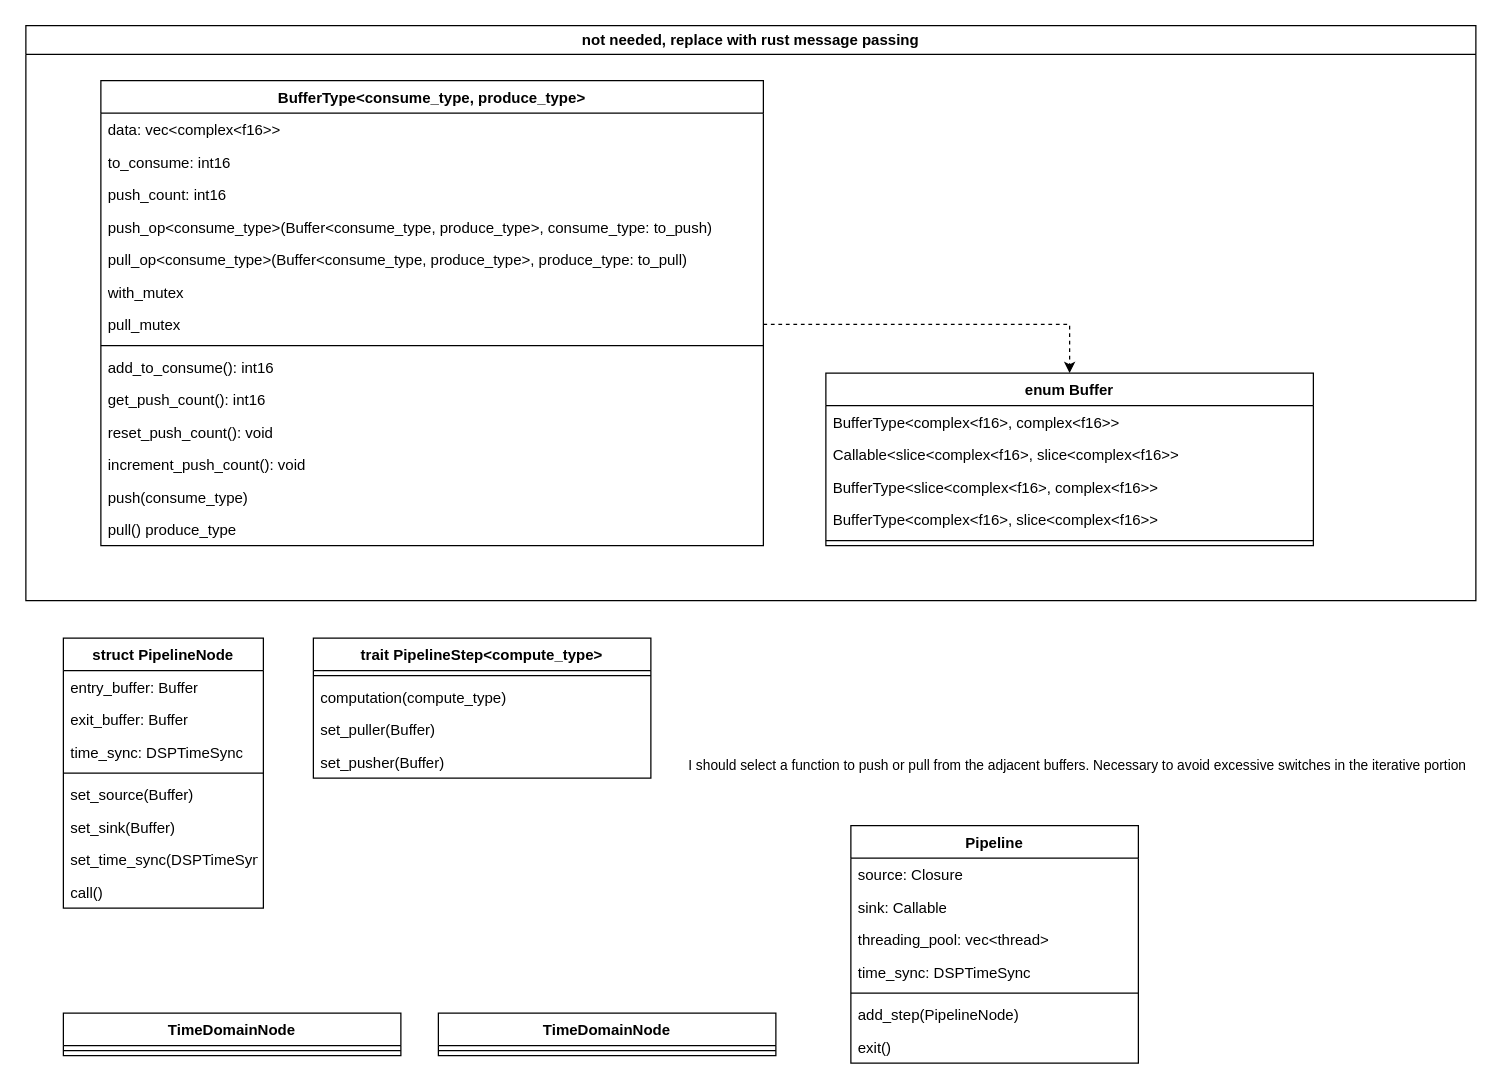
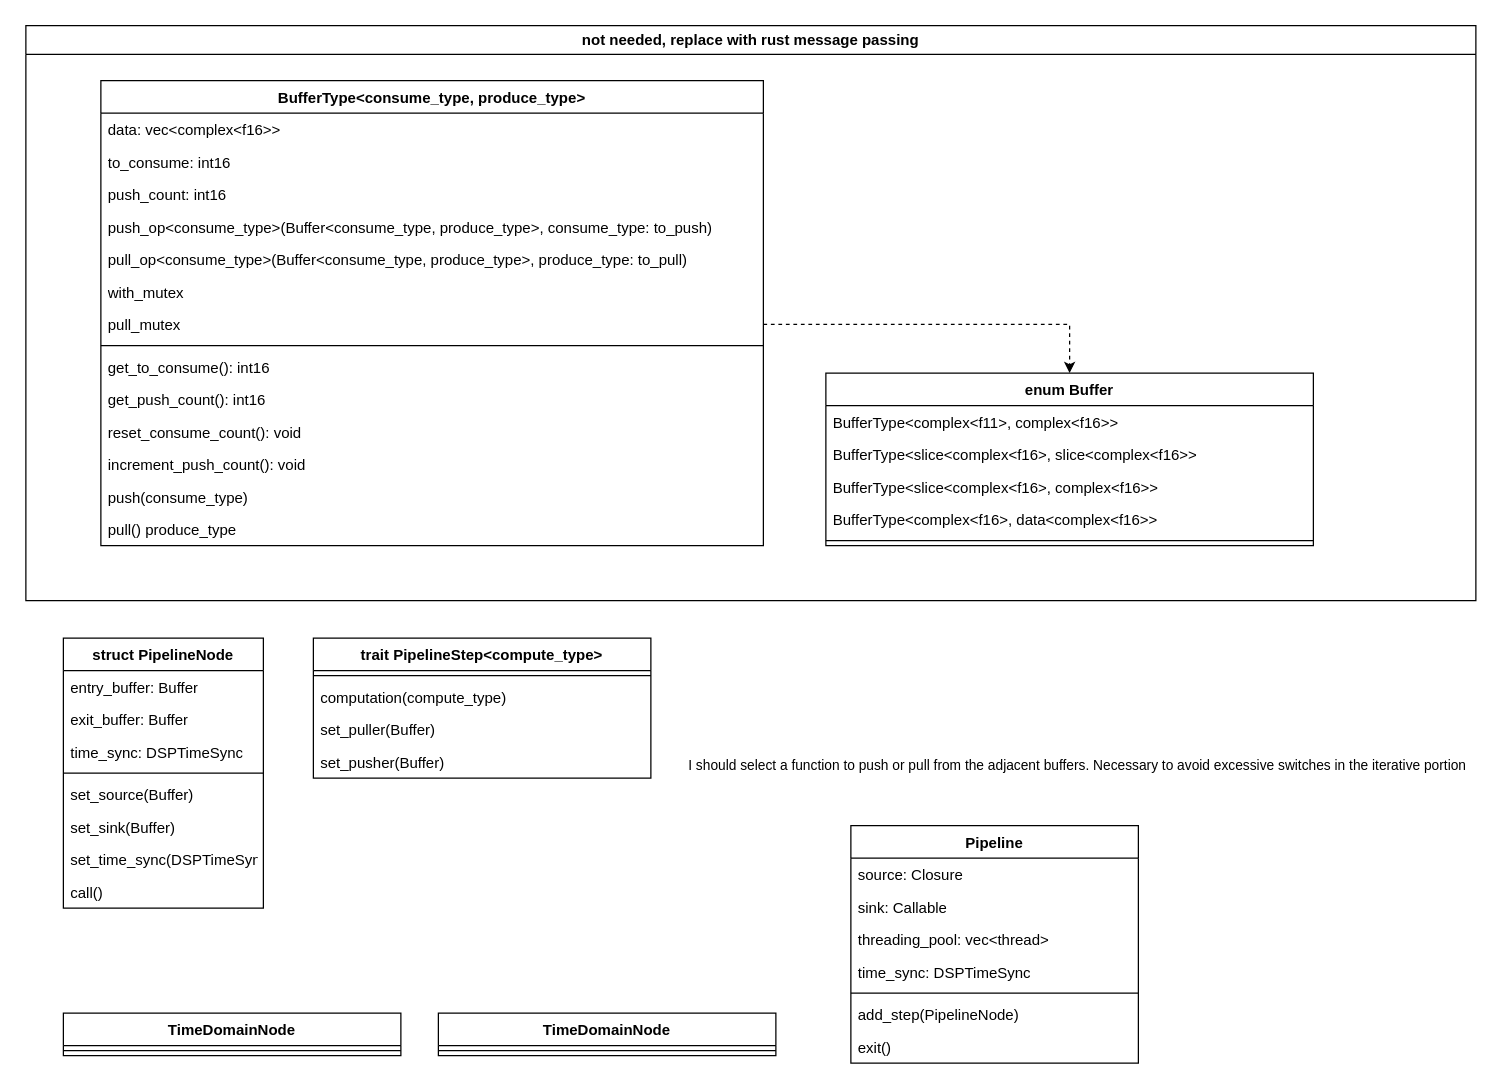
  <mxCell id="0" />
  <mxCell id="1" parent="0" />
  <mxCell id="2" value="struct PipelineNode" style="swimlane;fontStyle=1;align=center;verticalAlign=top;childLayout=stackLayout;horizontal=1;startSize=26;horizontalStack=0;resizeParent=1;resizeParentMax=0;resizeLast=0;collapsible=1;marginBottom=0;whiteSpace=wrap;html=1;" parent="1" vertex="1"><mxGeometry x="50" y="510" width="160" height="216" as="geometry" /></mxCell>
  <mxCell id="3" value="entry_buffer: Buffer" style="text;strokeColor=none;fillColor=none;align=left;verticalAlign=top;spacingLeft=4;spacingRight=4;overflow=hidden;rotatable=0;points=[[0,0.5],[1,0.5]];portConstraint=eastwest;whiteSpace=wrap;html=1;" parent="2" vertex="1"><mxGeometry y="26" width="160" height="26" as="geometry" /></mxCell>
  <mxCell id="4" value="exit_buffer: Buffer" style="text;strokeColor=none;fillColor=none;align=left;verticalAlign=top;spacingLeft=4;spacingRight=4;overflow=hidden;rotatable=0;points=[[0,0.5],[1,0.5]];portConstraint=eastwest;whiteSpace=wrap;html=1;" parent="2" vertex="1"><mxGeometry y="52" width="160" height="26" as="geometry" /></mxCell>
  <mxCell id="5" value="time_sync: DSPTimeSync" style="text;strokeColor=none;fillColor=none;align=left;verticalAlign=top;spacingLeft=4;spacingRight=4;overflow=hidden;rotatable=0;points=[[0,0.5],[1,0.5]];portConstraint=eastwest;whiteSpace=wrap;html=1;" parent="2" vertex="1"><mxGeometry y="78" width="160" height="26" as="geometry" /></mxCell>
  <mxCell id="6" value="" style="line;strokeWidth=1;fillColor=none;align=left;verticalAlign=middle;spacingTop=-1;spacingLeft=3;spacingRight=3;rotatable=0;labelPosition=right;points=[];portConstraint=eastwest;strokeColor=inherit;" parent="2" vertex="1"><mxGeometry y="104" width="160" height="8" as="geometry" /></mxCell>
  <mxCell id="7" value="set_source(Buffer)" style="text;strokeColor=none;fillColor=none;align=left;verticalAlign=top;spacingLeft=4;spacingRight=4;overflow=hidden;rotatable=0;points=[[0,0.5],[1,0.5]];portConstraint=eastwest;whiteSpace=wrap;html=1;" parent="2" vertex="1"><mxGeometry y="112" width="160" height="26" as="geometry" /></mxCell>
  <mxCell id="8" value="set_sink(Buffer)" style="text;strokeColor=none;fillColor=none;align=left;verticalAlign=top;spacingLeft=4;spacingRight=4;overflow=hidden;rotatable=0;points=[[0,0.5],[1,0.5]];portConstraint=eastwest;whiteSpace=wrap;html=1;" parent="2" vertex="1"><mxGeometry y="138" width="160" height="26" as="geometry" /></mxCell>
  <mxCell id="9" value="set_time_sync(DSPTimeSync)" style="text;strokeColor=none;fillColor=none;align=left;verticalAlign=top;spacingLeft=4;spacingRight=4;overflow=hidden;rotatable=0;points=[[0,0.5],[1,0.5]];portConstraint=eastwest;whiteSpace=wrap;html=1;" parent="2" vertex="1"><mxGeometry y="164" width="160" height="26" as="geometry" /></mxCell>
  <mxCell id="10" value="call()" style="text;strokeColor=none;fillColor=none;align=left;verticalAlign=top;spacingLeft=4;spacingRight=4;overflow=hidden;rotatable=0;points=[[0,0.5],[1,0.5]];portConstraint=eastwest;whiteSpace=wrap;html=1;" parent="2" vertex="1"><mxGeometry y="190" width="160" height="26" as="geometry" /></mxCell>
  <mxCell id="11" value="trait PipelineStep&amp;lt;compute_type&amp;gt;" style="swimlane;fontStyle=1;align=center;verticalAlign=top;childLayout=stackLayout;horizontal=1;startSize=26;horizontalStack=0;resizeParent=1;resizeParentMax=0;resizeLast=0;collapsible=1;marginBottom=0;whiteSpace=wrap;html=1;" parent="1" vertex="1"><mxGeometry x="250" y="510" width="270" height="112" as="geometry" /></mxCell>
  <mxCell id="12" value="" style="line;strokeWidth=1;fillColor=none;align=left;verticalAlign=middle;spacingTop=-1;spacingLeft=3;spacingRight=3;rotatable=0;labelPosition=right;points=[];portConstraint=eastwest;strokeColor=inherit;" parent="11" vertex="1"><mxGeometry y="26" width="270" height="8" as="geometry" /></mxCell>
  <mxCell id="13" value="computation(compute_type)" style="text;strokeColor=none;fillColor=none;align=left;verticalAlign=top;spacingLeft=4;spacingRight=4;overflow=hidden;rotatable=0;points=[[0,0.5],[1,0.5]];portConstraint=eastwest;whiteSpace=wrap;html=1;" parent="11" vertex="1"><mxGeometry y="34" width="270" height="26" as="geometry" /></mxCell>
  <mxCell id="14" value="set_puller(Buffer)" style="text;strokeColor=none;fillColor=none;align=left;verticalAlign=top;spacingLeft=4;spacingRight=4;overflow=hidden;rotatable=0;points=[[0,0.5],[1,0.5]];portConstraint=eastwest;whiteSpace=wrap;html=1;" parent="11" vertex="1"><mxGeometry y="60" width="270" height="26" as="geometry" /></mxCell>
  <mxCell id="15" value="set_pusher(Buffer)" style="text;strokeColor=none;fillColor=none;align=left;verticalAlign=top;spacingLeft=4;spacingRight=4;overflow=hidden;rotatable=0;points=[[0,0.5],[1,0.5]];portConstraint=eastwest;whiteSpace=wrap;html=1;" parent="11" vertex="1"><mxGeometry y="86" width="270" height="26" as="geometry" /></mxCell>
  <mxCell id="16" style="edgeStyle=orthogonalEdgeStyle;rounded=0;orthogonalLoop=1;jettySize=auto;html=1;exitX=1;exitY=0.5;exitDx=0;exitDy=0;" parent="11" source="15" edge="1" target="15"><mxGeometry relative="1" as="geometry"><mxPoint x="40" y="203" as="targetPoint" /></mxGeometry></mxCell>
  <mxCell id="17" value="&lt;div&gt;I should select a function to push or pull from the adjacent buffers. Necessary to avoid excessive switches in the iterative portion&lt;br&gt;&lt;/div&gt;" style="edgeLabel;html=1;align=center;verticalAlign=middle;resizable=0;points=[];" parent="16" vertex="1" connectable="0"><mxGeometry x="0.255" y="2" relative="1" as="geometry"><mxPoint x="340" y="2" as="offset" /></mxGeometry></mxCell>
  <mxCell id="18" value="TimeDomainNode" style="swimlane;fontStyle=1;align=center;verticalAlign=top;childLayout=stackLayout;horizontal=1;startSize=26;horizontalStack=0;resizeParent=1;resizeParentMax=0;resizeLast=0;collapsible=1;marginBottom=0;whiteSpace=wrap;html=1;" parent="1" vertex="1"><mxGeometry x="50" y="810" width="270" height="34" as="geometry" /></mxCell>
  <mxCell id="19" value="" style="line;strokeWidth=1;fillColor=none;align=left;verticalAlign=middle;spacingTop=-1;spacingLeft=3;spacingRight=3;rotatable=0;labelPosition=right;points=[];portConstraint=eastwest;strokeColor=inherit;" parent="18" vertex="1"><mxGeometry y="26" width="270" height="8" as="geometry" /></mxCell>
  <mxCell id="20" value="TimeDomainNode" style="swimlane;fontStyle=1;align=center;verticalAlign=top;childLayout=stackLayout;horizontal=1;startSize=26;horizontalStack=0;resizeParent=1;resizeParentMax=0;resizeLast=0;collapsible=1;marginBottom=0;whiteSpace=wrap;html=1;" parent="1" vertex="1"><mxGeometry x="350" y="810" width="270" height="34" as="geometry" /></mxCell>
  <mxCell id="21" value="" style="line;strokeWidth=1;fillColor=none;align=left;verticalAlign=middle;spacingTop=-1;spacingLeft=3;spacingRight=3;rotatable=0;labelPosition=right;points=[];portConstraint=eastwest;strokeColor=inherit;" parent="20" vertex="1"><mxGeometry y="26" width="270" height="8" as="geometry" /></mxCell>
  <mxCell id="22" value="Pipeline" style="swimlane;fontStyle=1;align=center;verticalAlign=top;childLayout=stackLayout;horizontal=1;startSize=26;horizontalStack=0;resizeParent=1;resizeParentMax=0;resizeLast=0;collapsible=1;marginBottom=0;whiteSpace=wrap;html=1;" vertex="1" parent="1"><mxGeometry x="680" y="660" width="230" height="190" as="geometry" /></mxCell>
  <mxCell id="23" value="source: Closure" style="text;strokeColor=none;fillColor=none;align=left;verticalAlign=top;spacingLeft=4;spacingRight=4;overflow=hidden;rotatable=0;points=[[0,0.5],[1,0.5]];portConstraint=eastwest;whiteSpace=wrap;html=1;" vertex="1" parent="22"><mxGeometry y="26" width="230" height="26" as="geometry" /></mxCell>
  <mxCell id="24" value="sink: Callable&lt;div&gt;&lt;br&gt;&lt;/div&gt;" style="text;strokeColor=none;fillColor=none;align=left;verticalAlign=top;spacingLeft=4;spacingRight=4;overflow=hidden;rotatable=0;points=[[0,0.5],[1,0.5]];portConstraint=eastwest;whiteSpace=wrap;html=1;" vertex="1" parent="22"><mxGeometry y="52" width="230" height="26" as="geometry" /></mxCell>
  <mxCell id="25" value="threading_pool: vec&amp;lt;thread&amp;gt;" style="text;strokeColor=none;fillColor=none;align=left;verticalAlign=top;spacingLeft=4;spacingRight=4;overflow=hidden;rotatable=0;points=[[0,0.5],[1,0.5]];portConstraint=eastwest;whiteSpace=wrap;html=1;" vertex="1" parent="22"><mxGeometry y="78" width="230" height="26" as="geometry" /></mxCell>
  <mxCell id="26" value="time_sync: DSPTimeSync" style="text;strokeColor=none;fillColor=none;align=left;verticalAlign=top;spacingLeft=4;spacingRight=4;overflow=hidden;rotatable=0;points=[[0,0.5],[1,0.5]];portConstraint=eastwest;whiteSpace=wrap;html=1;" vertex="1" parent="22"><mxGeometry y="104" width="230" height="26" as="geometry" /></mxCell>
  <mxCell id="27" value="" style="line;strokeWidth=1;fillColor=none;align=left;verticalAlign=middle;spacingTop=-1;spacingLeft=3;spacingRight=3;rotatable=0;labelPosition=right;points=[];portConstraint=eastwest;strokeColor=inherit;" vertex="1" parent="22"><mxGeometry y="130" width="230" height="8" as="geometry" /></mxCell>
  <mxCell id="28" value="add_step(PipelineNode)" style="text;strokeColor=none;fillColor=none;align=left;verticalAlign=top;spacingLeft=4;spacingRight=4;overflow=hidden;rotatable=0;points=[[0,0.5],[1,0.5]];portConstraint=eastwest;whiteSpace=wrap;html=1;" vertex="1" parent="22"><mxGeometry y="138" width="230" height="26" as="geometry" /></mxCell>
  <mxCell id="29" value="exit()" style="text;strokeColor=none;fillColor=none;align=left;verticalAlign=top;spacingLeft=4;spacingRight=4;overflow=hidden;rotatable=0;points=[[0,0.5],[1,0.5]];portConstraint=eastwest;whiteSpace=wrap;html=1;" vertex="1" parent="22"><mxGeometry y="164" width="230" height="26" as="geometry" /></mxCell>
  <mxCell id="30" value="not needed, replace with rust message passing" style="swimlane;whiteSpace=wrap;html=1;" vertex="1" parent="1"><mxGeometry y="20" width="1160" height="460" as="geometry" x="20" /></mxCell>
  <mxCell id="31" value="enum Buffer" style="swimlane;fontStyle=1;align=center;verticalAlign=top;childLayout=stackLayout;horizontal=1;startSize=26;horizontalStack=0;resizeParent=1;resizeParentMax=0;resizeLast=0;collapsible=1;marginBottom=0;whiteSpace=wrap;html=1;" parent="30" vertex="1"><mxGeometry x="640" y="278" width="390" height="138" as="geometry" /></mxCell>
- <mxCell id="32" value="BufferType&amp;lt;complex&amp;lt;f16&amp;gt;, complex&amp;lt;f16&amp;gt;&amp;gt;" style="text;strokeColor=none;fillColor=none;align=left;verticalAlign=top;spacingLeft=4;spacingRight=4;overflow=hidden;rotatable=0;points=[[0,0.5],[1,0.5]];portConstraint=eastwest;whiteSpace=wrap;html=1;" parent="31" vertex="1"><mxGeometry y="26" width="390" height="26" as="geometry" /></mxCell>
- <mxCell id="33" value="Callable&amp;lt;slice&amp;lt;complex&amp;lt;f16&amp;gt;, slice&amp;lt;complex&amp;lt;f16&amp;gt;&amp;gt;" style="text;strokeColor=none;fillColor=none;align=left;verticalAlign=top;spacingLeft=4;spacingRight=4;overflow=hidden;rotatable=0;points=[[0,0.5],[1,0.5]];portConstraint=eastwest;whiteSpace=wrap;html=1;" parent="31" vertex="1"><mxGeometry y="52" width="390" height="26" as="geometry" /></mxCell>
+ <mxCell id="32" value="BufferType&amp;lt;complex&amp;lt;f11&amp;gt;, complex&amp;lt;f16&amp;gt;&amp;gt;" style="text;strokeColor=none;fillColor=none;align=left;verticalAlign=top;spacingLeft=4;spacingRight=4;overflow=hidden;rotatable=0;points=[[0,0.5],[1,0.5]];portConstraint=eastwest;whiteSpace=wrap;html=1;" parent="31" vertex="1"><mxGeometry y="26" width="390" height="26" as="geometry" /></mxCell>
+ <mxCell id="33" value="BufferType&amp;lt;slice&amp;lt;complex&amp;lt;f16&amp;gt;, slice&amp;lt;complex&amp;lt;f16&amp;gt;&amp;gt;" style="text;strokeColor=none;fillColor=none;align=left;verticalAlign=top;spacingLeft=4;spacingRight=4;overflow=hidden;rotatable=0;points=[[0,0.5],[1,0.5]];portConstraint=eastwest;whiteSpace=wrap;html=1;" parent="31" vertex="1"><mxGeometry y="52" width="390" height="26" as="geometry" /></mxCell>
  <mxCell id="34" value="BufferType&amp;lt;slice&amp;lt;complex&amp;lt;f16&amp;gt;, complex&amp;lt;f16&amp;gt;&amp;gt;" style="text;strokeColor=none;fillColor=none;align=left;verticalAlign=top;spacingLeft=4;spacingRight=4;overflow=hidden;rotatable=0;points=[[0,0.5],[1,0.5]];portConstraint=eastwest;whiteSpace=wrap;html=1;" parent="31" vertex="1"><mxGeometry y="78" width="390" height="26" as="geometry" /></mxCell>
- <mxCell id="35" value="BufferType&amp;lt;complex&amp;lt;f16&amp;gt;, slice&amp;lt;complex&amp;lt;f16&amp;gt;&amp;gt;" style="text;strokeColor=none;fillColor=none;align=left;verticalAlign=top;spacingLeft=4;spacingRight=4;overflow=hidden;rotatable=0;points=[[0,0.5],[1,0.5]];portConstraint=eastwest;whiteSpace=wrap;html=1;" parent="31" vertex="1"><mxGeometry y="104" width="390" height="26" as="geometry" /></mxCell>
+ <mxCell id="35" value="BufferType&amp;lt;complex&amp;lt;f16&amp;gt;, data&amp;lt;complex&amp;lt;f16&amp;gt;&amp;gt;" style="text;strokeColor=none;fillColor=none;align=left;verticalAlign=top;spacingLeft=4;spacingRight=4;overflow=hidden;rotatable=0;points=[[0,0.5],[1,0.5]];portConstraint=eastwest;whiteSpace=wrap;html=1;" parent="31" vertex="1"><mxGeometry y="104" width="390" height="26" as="geometry" /></mxCell>
  <mxCell id="36" value="" style="line;strokeWidth=1;fillColor=none;align=left;verticalAlign=middle;spacingTop=-1;spacingLeft=3;spacingRight=3;rotatable=0;labelPosition=right;points=[];portConstraint=eastwest;strokeColor=inherit;" parent="31" vertex="1"><mxGeometry y="130" width="390" height="8" as="geometry" /></mxCell>
  <mxCell id="37" style="edgeStyle=orthogonalEdgeStyle;rounded=0;orthogonalLoop=1;jettySize=auto;html=1;dashed=1;" parent="30" source="45" target="31" edge="1"><mxGeometry relative="1" as="geometry" /></mxCell>
  <mxCell id="38" value="BufferType&amp;lt;consume_type, produce_type&amp;gt;" style="swimlane;fontStyle=1;align=center;verticalAlign=top;childLayout=stackLayout;horizontal=1;startSize=26;horizontalStack=0;resizeParent=1;resizeParentMax=0;resizeLast=0;collapsible=1;marginBottom=0;whiteSpace=wrap;html=1;" parent="30" vertex="1"><mxGeometry x="60" y="44" width="530" height="372" as="geometry" /></mxCell>
  <mxCell id="39" value="data: vec&amp;lt;complex&amp;lt;f16&amp;gt;&amp;gt;" style="text;strokeColor=none;fillColor=none;align=left;verticalAlign=top;spacingLeft=4;spacingRight=4;overflow=hidden;rotatable=0;points=[[0,0.5],[1,0.5]];portConstraint=eastwest;whiteSpace=wrap;html=1;" parent="38" vertex="1"><mxGeometry y="26" width="530" height="26" as="geometry" /></mxCell>
  <mxCell id="40" value="to_consume: int16" style="text;strokeColor=none;fillColor=none;align=left;verticalAlign=top;spacingLeft=4;spacingRight=4;overflow=hidden;rotatable=0;points=[[0,0.5],[1,0.5]];portConstraint=eastwest;whiteSpace=wrap;html=1;" parent="38" vertex="1"><mxGeometry y="52" width="530" height="26" as="geometry" /></mxCell>
  <mxCell id="41" value="push_count: int16" style="text;strokeColor=none;fillColor=none;align=left;verticalAlign=top;spacingLeft=4;spacingRight=4;overflow=hidden;rotatable=0;points=[[0,0.5],[1,0.5]];portConstraint=eastwest;whiteSpace=wrap;html=1;" parent="38" vertex="1"><mxGeometry y="78" width="530" height="26" as="geometry" /></mxCell>
  <mxCell id="42" value="push_op&amp;lt;consume_type&amp;gt;(Buffer&amp;lt;consume_type, produce_type&amp;gt;, consume_type: to_push)" style="text;strokeColor=none;fillColor=none;align=left;verticalAlign=top;spacingLeft=4;spacingRight=4;overflow=hidden;rotatable=0;points=[[0,0.5],[1,0.5]];portConstraint=eastwest;whiteSpace=wrap;html=1;" parent="38" vertex="1"><mxGeometry y="104" width="530" height="26" as="geometry" /></mxCell>
  <mxCell id="43" value="pull_op&amp;lt;consume_type&amp;gt;(Buffer&amp;lt;consume_type, produce_type&amp;gt;, produce_type: to_pull)" style="text;strokeColor=none;fillColor=none;align=left;verticalAlign=top;spacingLeft=4;spacingRight=4;overflow=hidden;rotatable=0;points=[[0,0.5],[1,0.5]];portConstraint=eastwest;whiteSpace=wrap;html=1;" parent="38" vertex="1"><mxGeometry y="130" width="530" height="26" as="geometry" /></mxCell>
  <mxCell id="44" value="with_mutex" style="text;strokeColor=none;fillColor=none;align=left;verticalAlign=top;spacingLeft=4;spacingRight=4;overflow=hidden;rotatable=0;points=[[0,0.5],[1,0.5]];portConstraint=eastwest;whiteSpace=wrap;html=1;" parent="38" vertex="1"><mxGeometry y="156" width="530" height="26" as="geometry" /></mxCell>
  <mxCell id="45" value="pull_mutex" style="text;strokeColor=none;fillColor=none;align=left;verticalAlign=top;spacingLeft=4;spacingRight=4;overflow=hidden;rotatable=0;points=[[0,0.5],[1,0.5]];portConstraint=eastwest;whiteSpace=wrap;html=1;" parent="38" vertex="1"><mxGeometry y="182" width="530" height="26" as="geometry" /></mxCell>
  <mxCell id="46" value="" style="line;strokeWidth=1;fillColor=none;align=left;verticalAlign=middle;spacingTop=-1;spacingLeft=3;spacingRight=3;rotatable=0;labelPosition=right;points=[];portConstraint=eastwest;strokeColor=inherit;" parent="38" vertex="1"><mxGeometry y="208" width="530" height="8" as="geometry" /></mxCell>
- <mxCell id="47" value="add_to_consume(): int16" style="text;strokeColor=none;fillColor=none;align=left;verticalAlign=top;spacingLeft=4;spacingRight=4;overflow=hidden;rotatable=0;points=[[0,0.5],[1,0.5]];portConstraint=eastwest;whiteSpace=wrap;html=1;" parent="38" vertex="1"><mxGeometry y="216" width="530" height="26" as="geometry" /></mxCell>
+ <mxCell id="47" value="get_to_consume(): int16" style="text;strokeColor=none;fillColor=none;align=left;verticalAlign=top;spacingLeft=4;spacingRight=4;overflow=hidden;rotatable=0;points=[[0,0.5],[1,0.5]];portConstraint=eastwest;whiteSpace=wrap;html=1;" parent="38" vertex="1"><mxGeometry y="216" width="530" height="26" as="geometry" /></mxCell>
  <mxCell id="48" value="get_push_count(): int16" style="text;strokeColor=none;fillColor=none;align=left;verticalAlign=top;spacingLeft=4;spacingRight=4;overflow=hidden;rotatable=0;points=[[0,0.5],[1,0.5]];portConstraint=eastwest;whiteSpace=wrap;html=1;" parent="38" vertex="1"><mxGeometry y="242" width="530" height="26" as="geometry" /></mxCell>
- <mxCell id="49" value="reset_push_count(): void&lt;div&gt;&lt;br&gt;&lt;/div&gt;" style="text;strokeColor=none;fillColor=none;align=left;verticalAlign=top;spacingLeft=4;spacingRight=4;overflow=hidden;rotatable=0;points=[[0,0.5],[1,0.5]];portConstraint=eastwest;whiteSpace=wrap;html=1;" parent="38" vertex="1"><mxGeometry y="268" width="530" height="26" as="geometry" /></mxCell>
+ <mxCell id="49" value="reset_consume_count(): void&lt;div&gt;&lt;br&gt;&lt;/div&gt;" style="text;strokeColor=none;fillColor=none;align=left;verticalAlign=top;spacingLeft=4;spacingRight=4;overflow=hidden;rotatable=0;points=[[0,0.5],[1,0.5]];portConstraint=eastwest;whiteSpace=wrap;html=1;" parent="38" vertex="1"><mxGeometry y="268" width="530" height="26" as="geometry" /></mxCell>
  <mxCell id="50" value="increment_push_count(): void" style="text;strokeColor=none;fillColor=none;align=left;verticalAlign=top;spacingLeft=4;spacingRight=4;overflow=hidden;rotatable=0;points=[[0,0.5],[1,0.5]];portConstraint=eastwest;whiteSpace=wrap;html=1;" parent="38" vertex="1"><mxGeometry y="294" width="530" height="26" as="geometry" /></mxCell>
  <mxCell id="51" value="push(consume_type)" style="text;strokeColor=none;fillColor=none;align=left;verticalAlign=top;spacingLeft=4;spacingRight=4;overflow=hidden;rotatable=0;points=[[0,0.5],[1,0.5]];portConstraint=eastwest;whiteSpace=wrap;html=1;" parent="38" vertex="1"><mxGeometry y="320" width="530" height="26" as="geometry" /></mxCell>
  <mxCell id="52" value="pull() produce_type" style="text;strokeColor=none;fillColor=none;align=left;verticalAlign=top;spacingLeft=4;spacingRight=4;overflow=hidden;rotatable=0;points=[[0,0.5],[1,0.5]];portConstraint=eastwest;whiteSpace=wrap;html=1;" parent="38" vertex="1"><mxGeometry y="346" width="530" height="26" as="geometry" /></mxCell>
